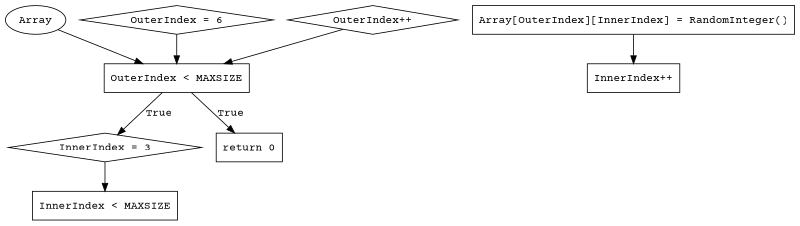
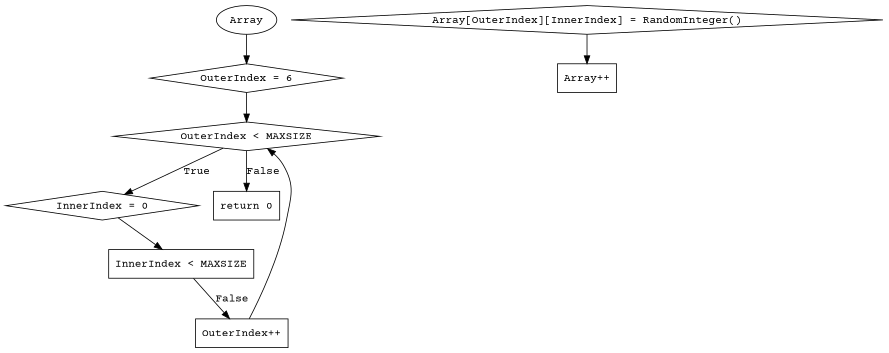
  digraph {
    fontname="Courier Prime"
    node [fontname="Courier Prime" shape=box]
    edge [fontname="Courier Prime"]
    n1 [label=Array shape=ellipse]
    n2 [label="OuterIndex = 6" shape=diamond]
-   n3 [label="OuterIndex < MAXSIZE"]
-   n4 [label="InnerIndex = 3" shape=diamond]
+   n3 [label="OuterIndex < MAXSIZE" shape=diamond]
+   n4 [label="InnerIndex = 0" shape=diamond]
    n5 [label="return 0"]
    n6 [label="InnerIndex < MAXSIZE"]
-   n7 [label="OuterIndex++" shape=diamond]
-   n8 [label="Array[OuterIndex][InnerIndex] = RandomInteger()"]
-   n9 [label="InnerIndex++"]
-   n1 -> n3
+   n7 [label="OuterIndex++"]
+   n8 [label="Array[OuterIndex][InnerIndex] = RandomInteger()" shape=diamond]
+   n9 [label="Array++"]
+   n1 -> n2
    n2 -> n3
    n3 -> n4 [label=True]
-   n3 -> n5 [label=True]
+   n3 -> n5 [label=False]
    n4 -> n6
+   n6 -> n7 [label=False]
    n7 -> n3
    n8 -> n9
  }
